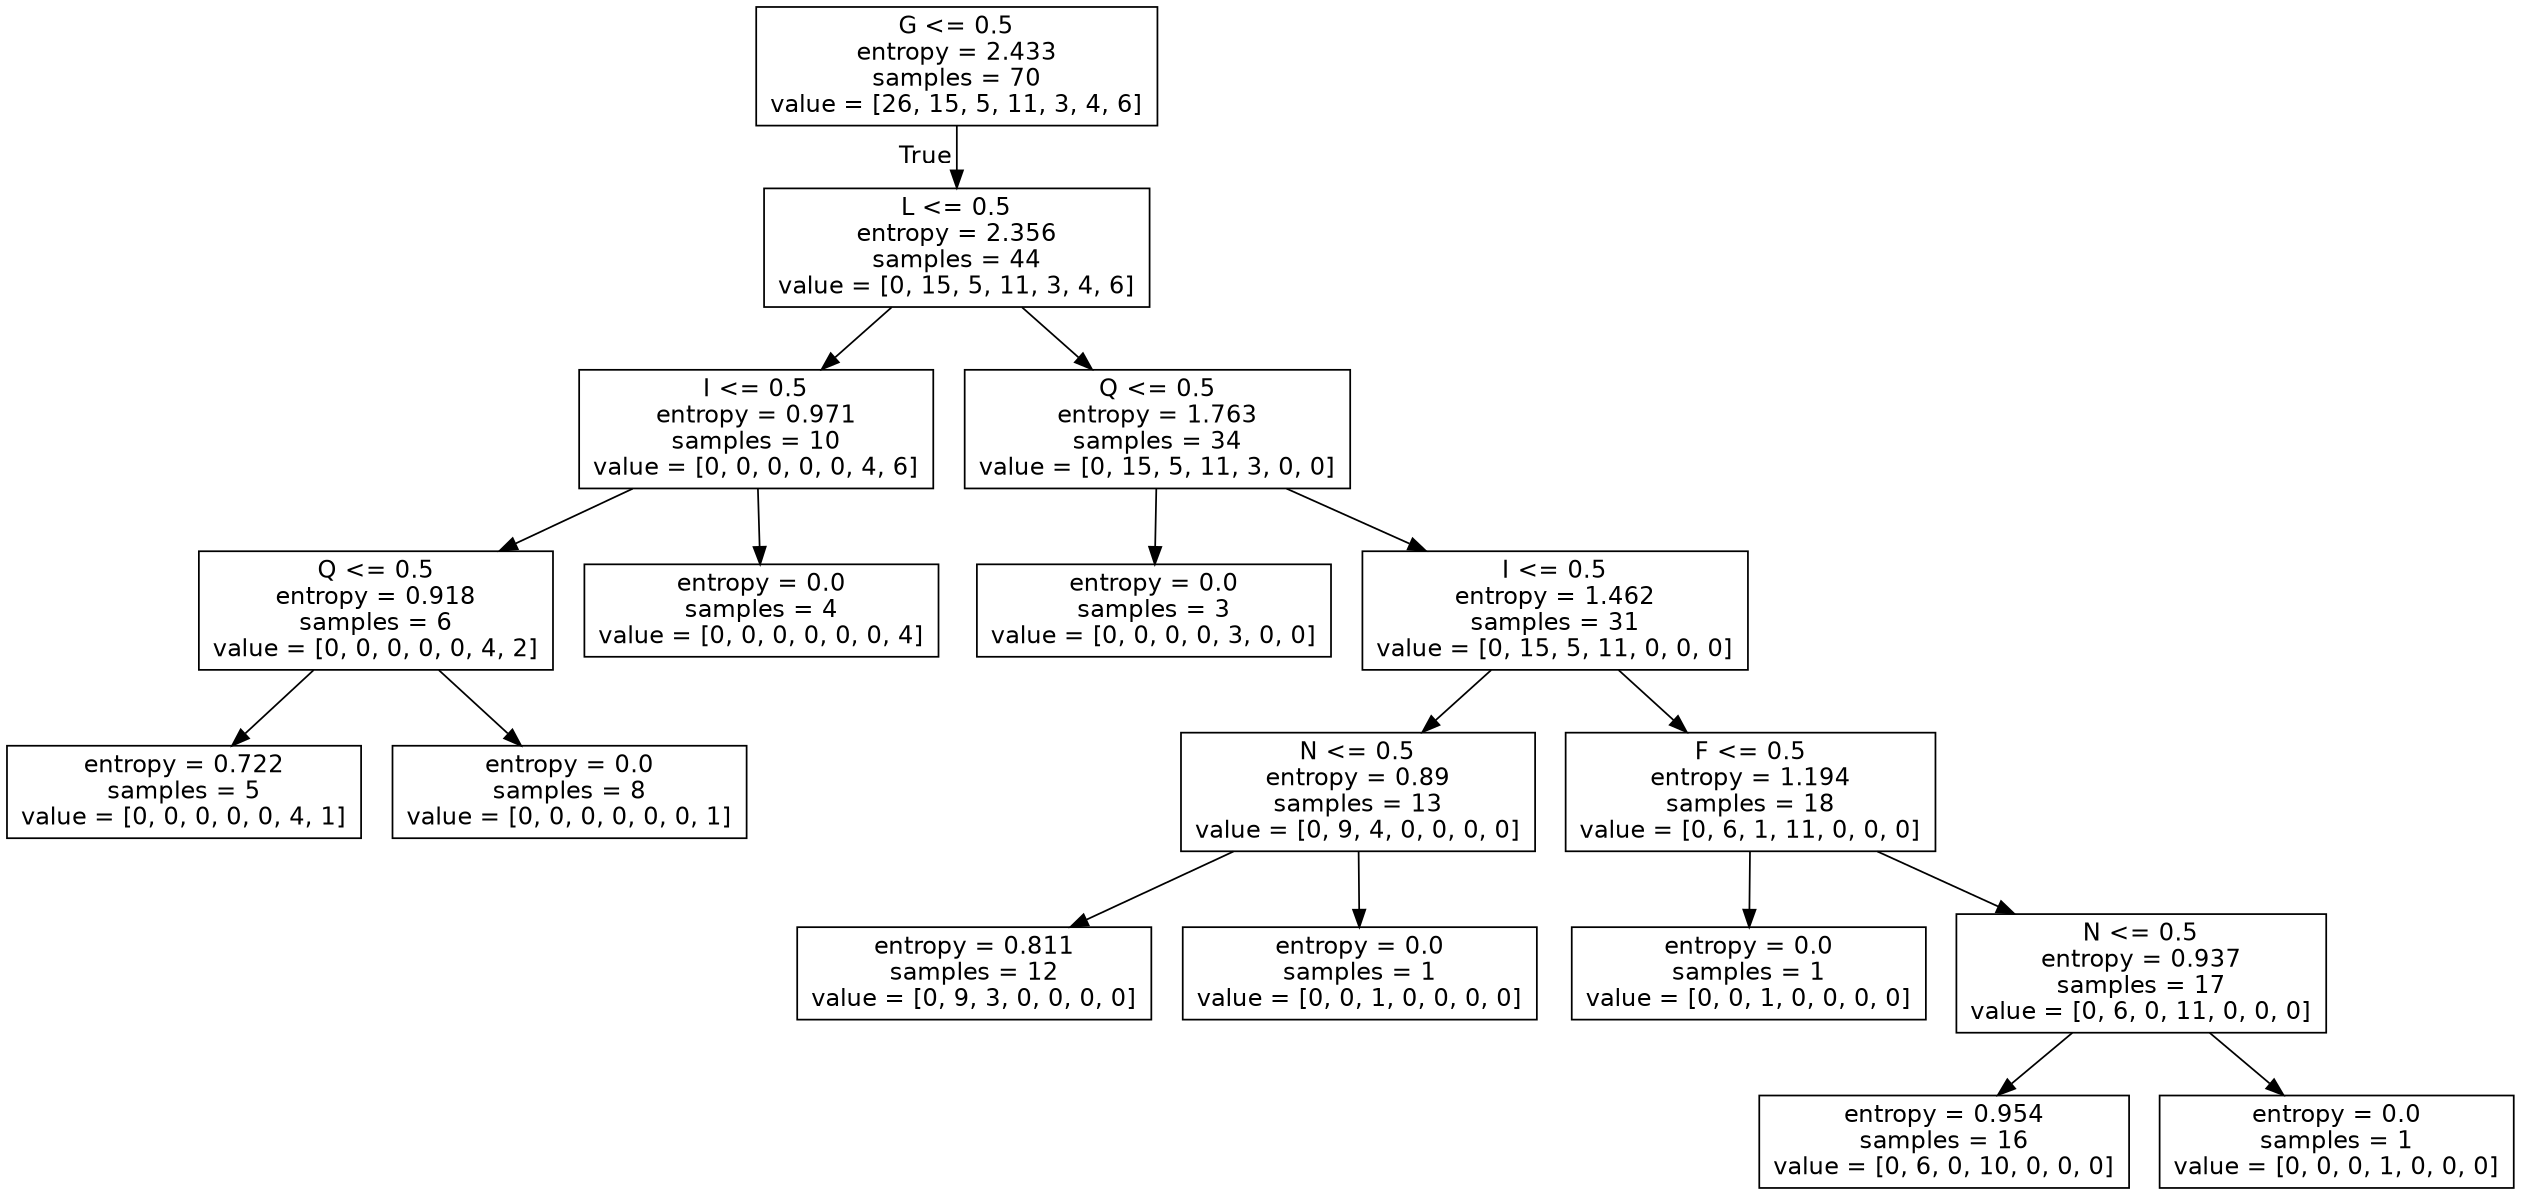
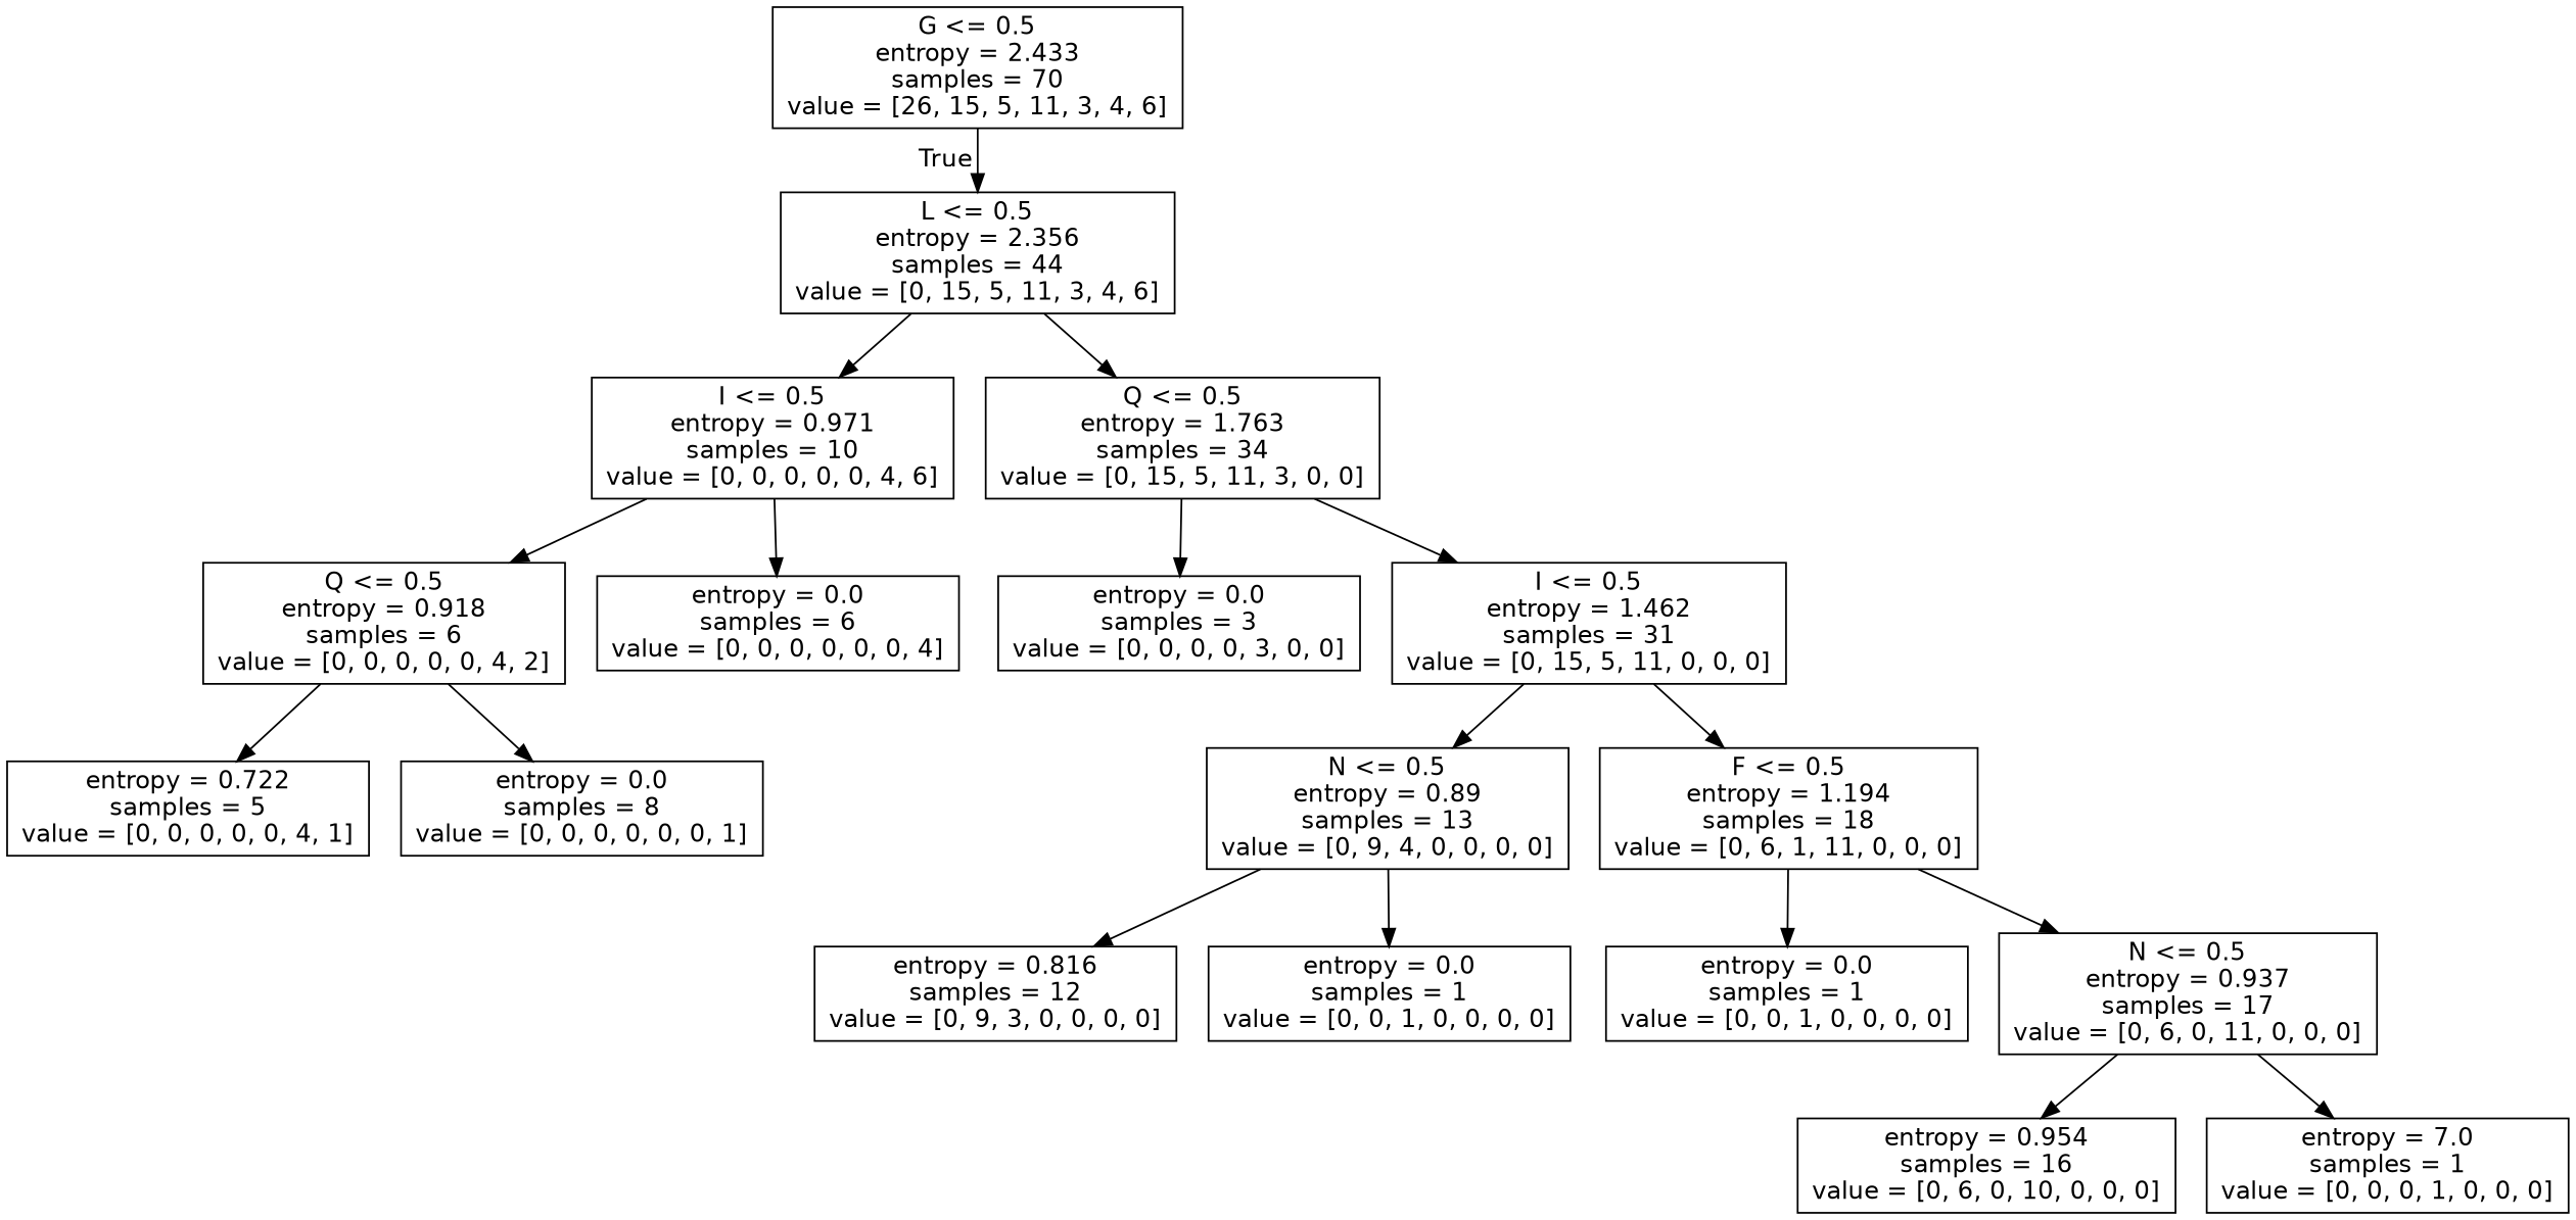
  digraph {
    node [fontname=helvetica shape=box]
    edge [fontname=helvetica]
    n1 [label="G <= 0.5\nentropy = 2.433\nsamples = 70\nvalue = [26, 15, 5, 11, 3, 4, 6]"]
    n2 [label="L <= 0.5\nentropy = 2.356\nsamples = 44\nvalue = [0, 15, 5, 11, 3, 4, 6]"]
    n3 [label="I <= 0.5\nentropy = 0.971\nsamples = 10\nvalue = [0, 0, 0, 0, 0, 4, 6]"]
    n4 [label="Q <= 0.5\nentropy = 1.763\nsamples = 34\nvalue = [0, 15, 5, 11, 3, 0, 0]"]
    n5 [label="Q <= 0.5\nentropy = 0.918\nsamples = 6\nvalue = [0, 0, 0, 0, 0, 4, 2]"]
-   n6 [label="entropy = 0.0\nsamples = 4\nvalue = [0, 0, 0, 0, 0, 0, 4]"]
+   n6 [label="entropy = 0.0\nsamples = 6\nvalue = [0, 0, 0, 0, 0, 0, 4]"]
    n7 [label="entropy = 0.0\nsamples = 3\nvalue = [0, 0, 0, 0, 3, 0, 0]"]
    n8 [label="I <= 0.5\nentropy = 1.462\nsamples = 31\nvalue = [0, 15, 5, 11, 0, 0, 0]"]
    n9 [label="entropy = 0.722\nsamples = 5\nvalue = [0, 0, 0, 0, 0, 4, 1]"]
    n10 [label="entropy = 0.0\nsamples = 8\nvalue = [0, 0, 0, 0, 0, 0, 1]"]
    n11 [label="N <= 0.5\nentropy = 0.89\nsamples = 13\nvalue = [0, 9, 4, 0, 0, 0, 0]"]
    n12 [label="F <= 0.5\nentropy = 1.194\nsamples = 18\nvalue = [0, 6, 1, 11, 0, 0, 0]"]
-   n13 [label="entropy = 0.811\nsamples = 12\nvalue = [0, 9, 3, 0, 0, 0, 0]"]
+   n13 [label="entropy = 0.816\nsamples = 12\nvalue = [0, 9, 3, 0, 0, 0, 0]"]
    n14 [label="entropy = 0.0\nsamples = 1\nvalue = [0, 0, 1, 0, 0, 0, 0]"]
    n15 [label="entropy = 0.0\nsamples = 1\nvalue = [0, 0, 1, 0, 0, 0, 0]"]
    n16 [label="N <= 0.5\nentropy = 0.937\nsamples = 17\nvalue = [0, 6, 0, 11, 0, 0, 0]"]
    n17 [label="entropy = 0.954\nsamples = 16\nvalue = [0, 6, 0, 10, 0, 0, 0]"]
-   n18 [label="entropy = 0.0\nsamples = 1\nvalue = [0, 0, 0, 1, 0, 0, 0]"]
+   n18 [label="entropy = 7.0\nsamples = 1\nvalue = [0, 0, 0, 1, 0, 0, 0]"]
    n1 -> n2 [headlabel=True labelangle=45 labeldistance=2.5]
    n2 -> n3
    n2 -> n4
    n3 -> n5
    n3 -> n6
    n4 -> n7
    n4 -> n8
    n5 -> n9
    n5 -> n10
    n8 -> n11
    n8 -> n12
    n11 -> n13
    n11 -> n14
    n12 -> n15
    n12 -> n16
    n16 -> n17
    n16 -> n18
  }
